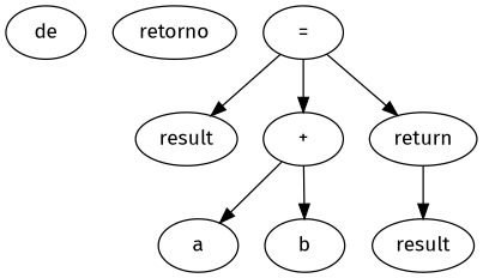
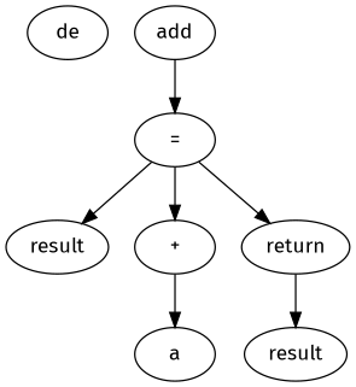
  digraph {
    fontname="Fira Sans"
    node [fontname="Fira Sans"]
    edge [fontname="Fira Sans"]
    de
-   retorno
+   n3 [label=add]
    n4 [label="="]
    n5 [label=result]
    n6 [label="+"]
    n7 [label=return]
    n8 [label=a]
-   n9 [label=b]
    n10 [label=result]
+   n3 -> n4
    n4 -> n5
    n4 -> n6
    n4 -> n7
    n6 -> n8
-   n6 -> n9
    n7 -> n10
  }
